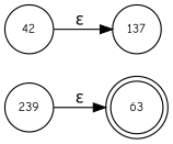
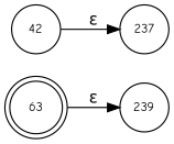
  digraph {
    fontname="Comic Neue"
    rankdir=LR
    node [fixedsize=true fontname="Comic Neue" fontsize=11 shape=circle peripheries=1]
    edge [fontname="Comic Neue"]
    n1 [label=63 shape=doublecircle width=.6 peripheries=""]
    n2 [label=42 width=.55]
-   n3 [label=137 width=.55]
+   n3 [label=237 width=.55]
    n4 [label=239 width=.55]
    n2 -> n3 [label="&epsilon;"]
-   n4 -> n1 [label="&epsilon;"]
+   n1 -> n4 [label="&epsilon;"]
  }
